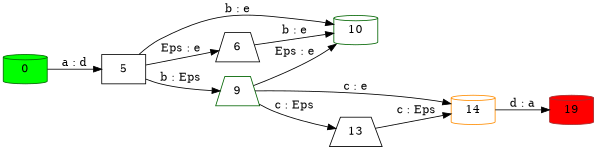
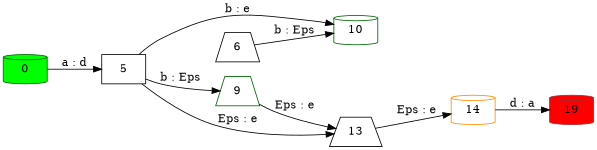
  digraph {
    rankdir=LR
    node [color=darkgreen shape=cylinder]
    0 [fillcolor=green style=filled]
    19 [color=brown fillcolor=red style=filled]
    5 [color=black shape=box]
    10
    9 [shape=trapezium]
    6 [color=black shape=trapezium]
    14 [color=darkorange]
    13 [color=black shape=trapezium]
    subgraph sub_1 {
      rank=same
      0
    }
    subgraph sub_2 {
      rank=min
      0
    }
    subgraph sub_3 {
      rank=same
      19
    }
    subgraph sub_4 {
      rank=max
      19
    }
    0 -> 5 [label="a : d"]
    5 -> 10 [label="b : e"]
    5 -> 9 [label="b : Eps"]
-   5 -> 6 [label="Eps : e"]
-   9 -> 10 [label="Eps : e"]
-   9 -> 14 [label="c : e"]
-   9 -> 13 [label="c : Eps"]
-   6 -> 10 [label="b : e"]
+   5 -> 13 [label="Eps : e"]
+   9 -> 13 [label="Eps : e"]
+   6 -> 10 [label="b : Eps"]
    14 -> 19 [label="d : a"]
-   13 -> 14 [label="c : Eps"]
+   13 -> 14 [label="Eps : e"]
  }
